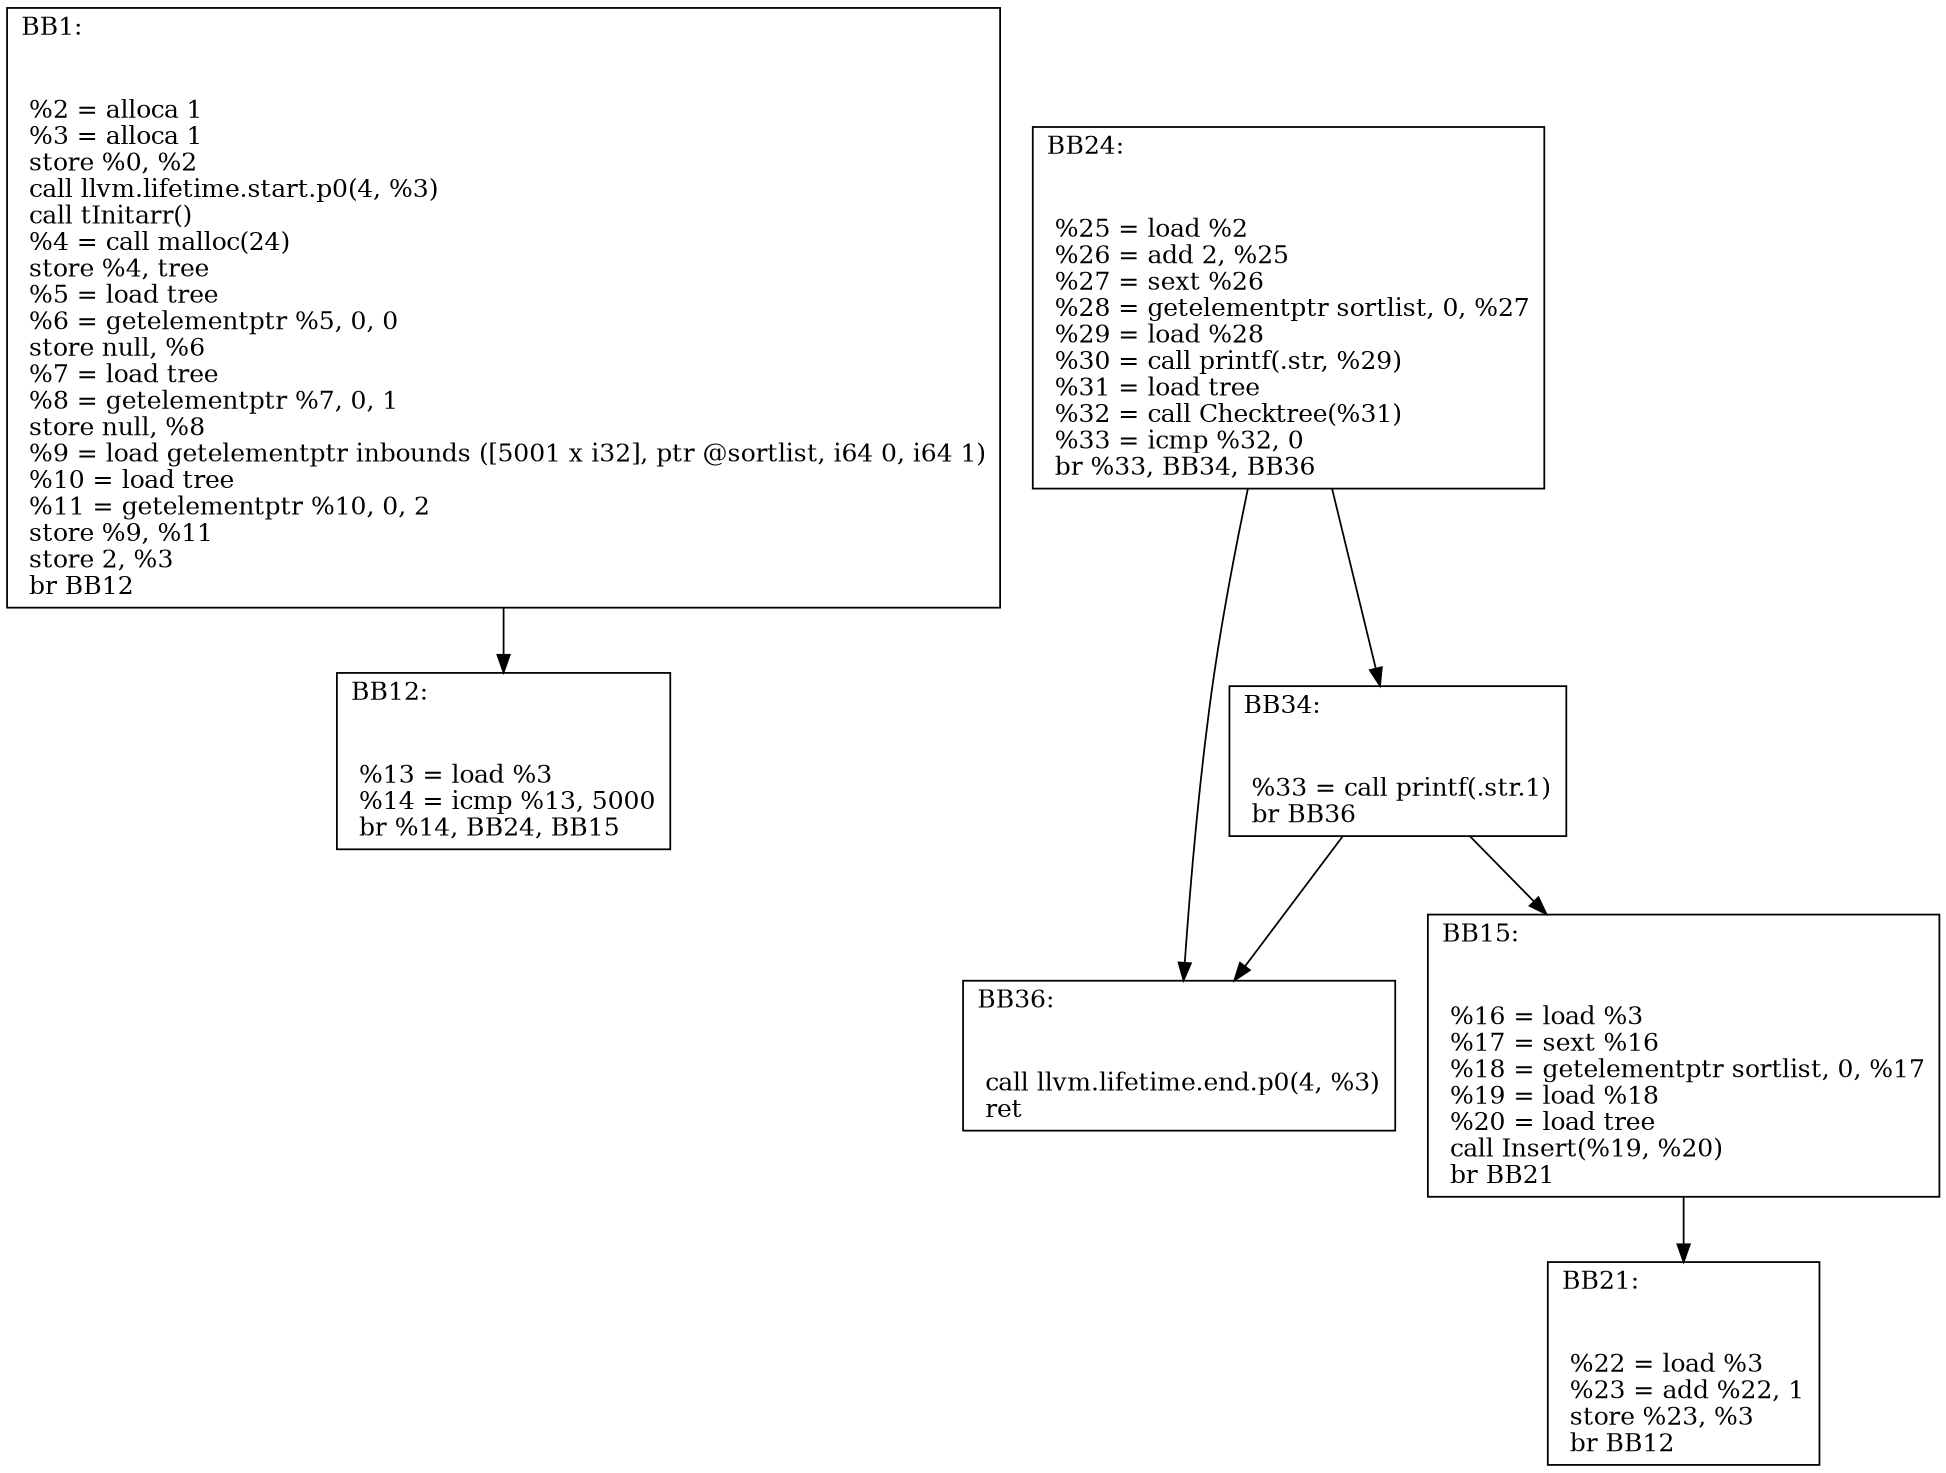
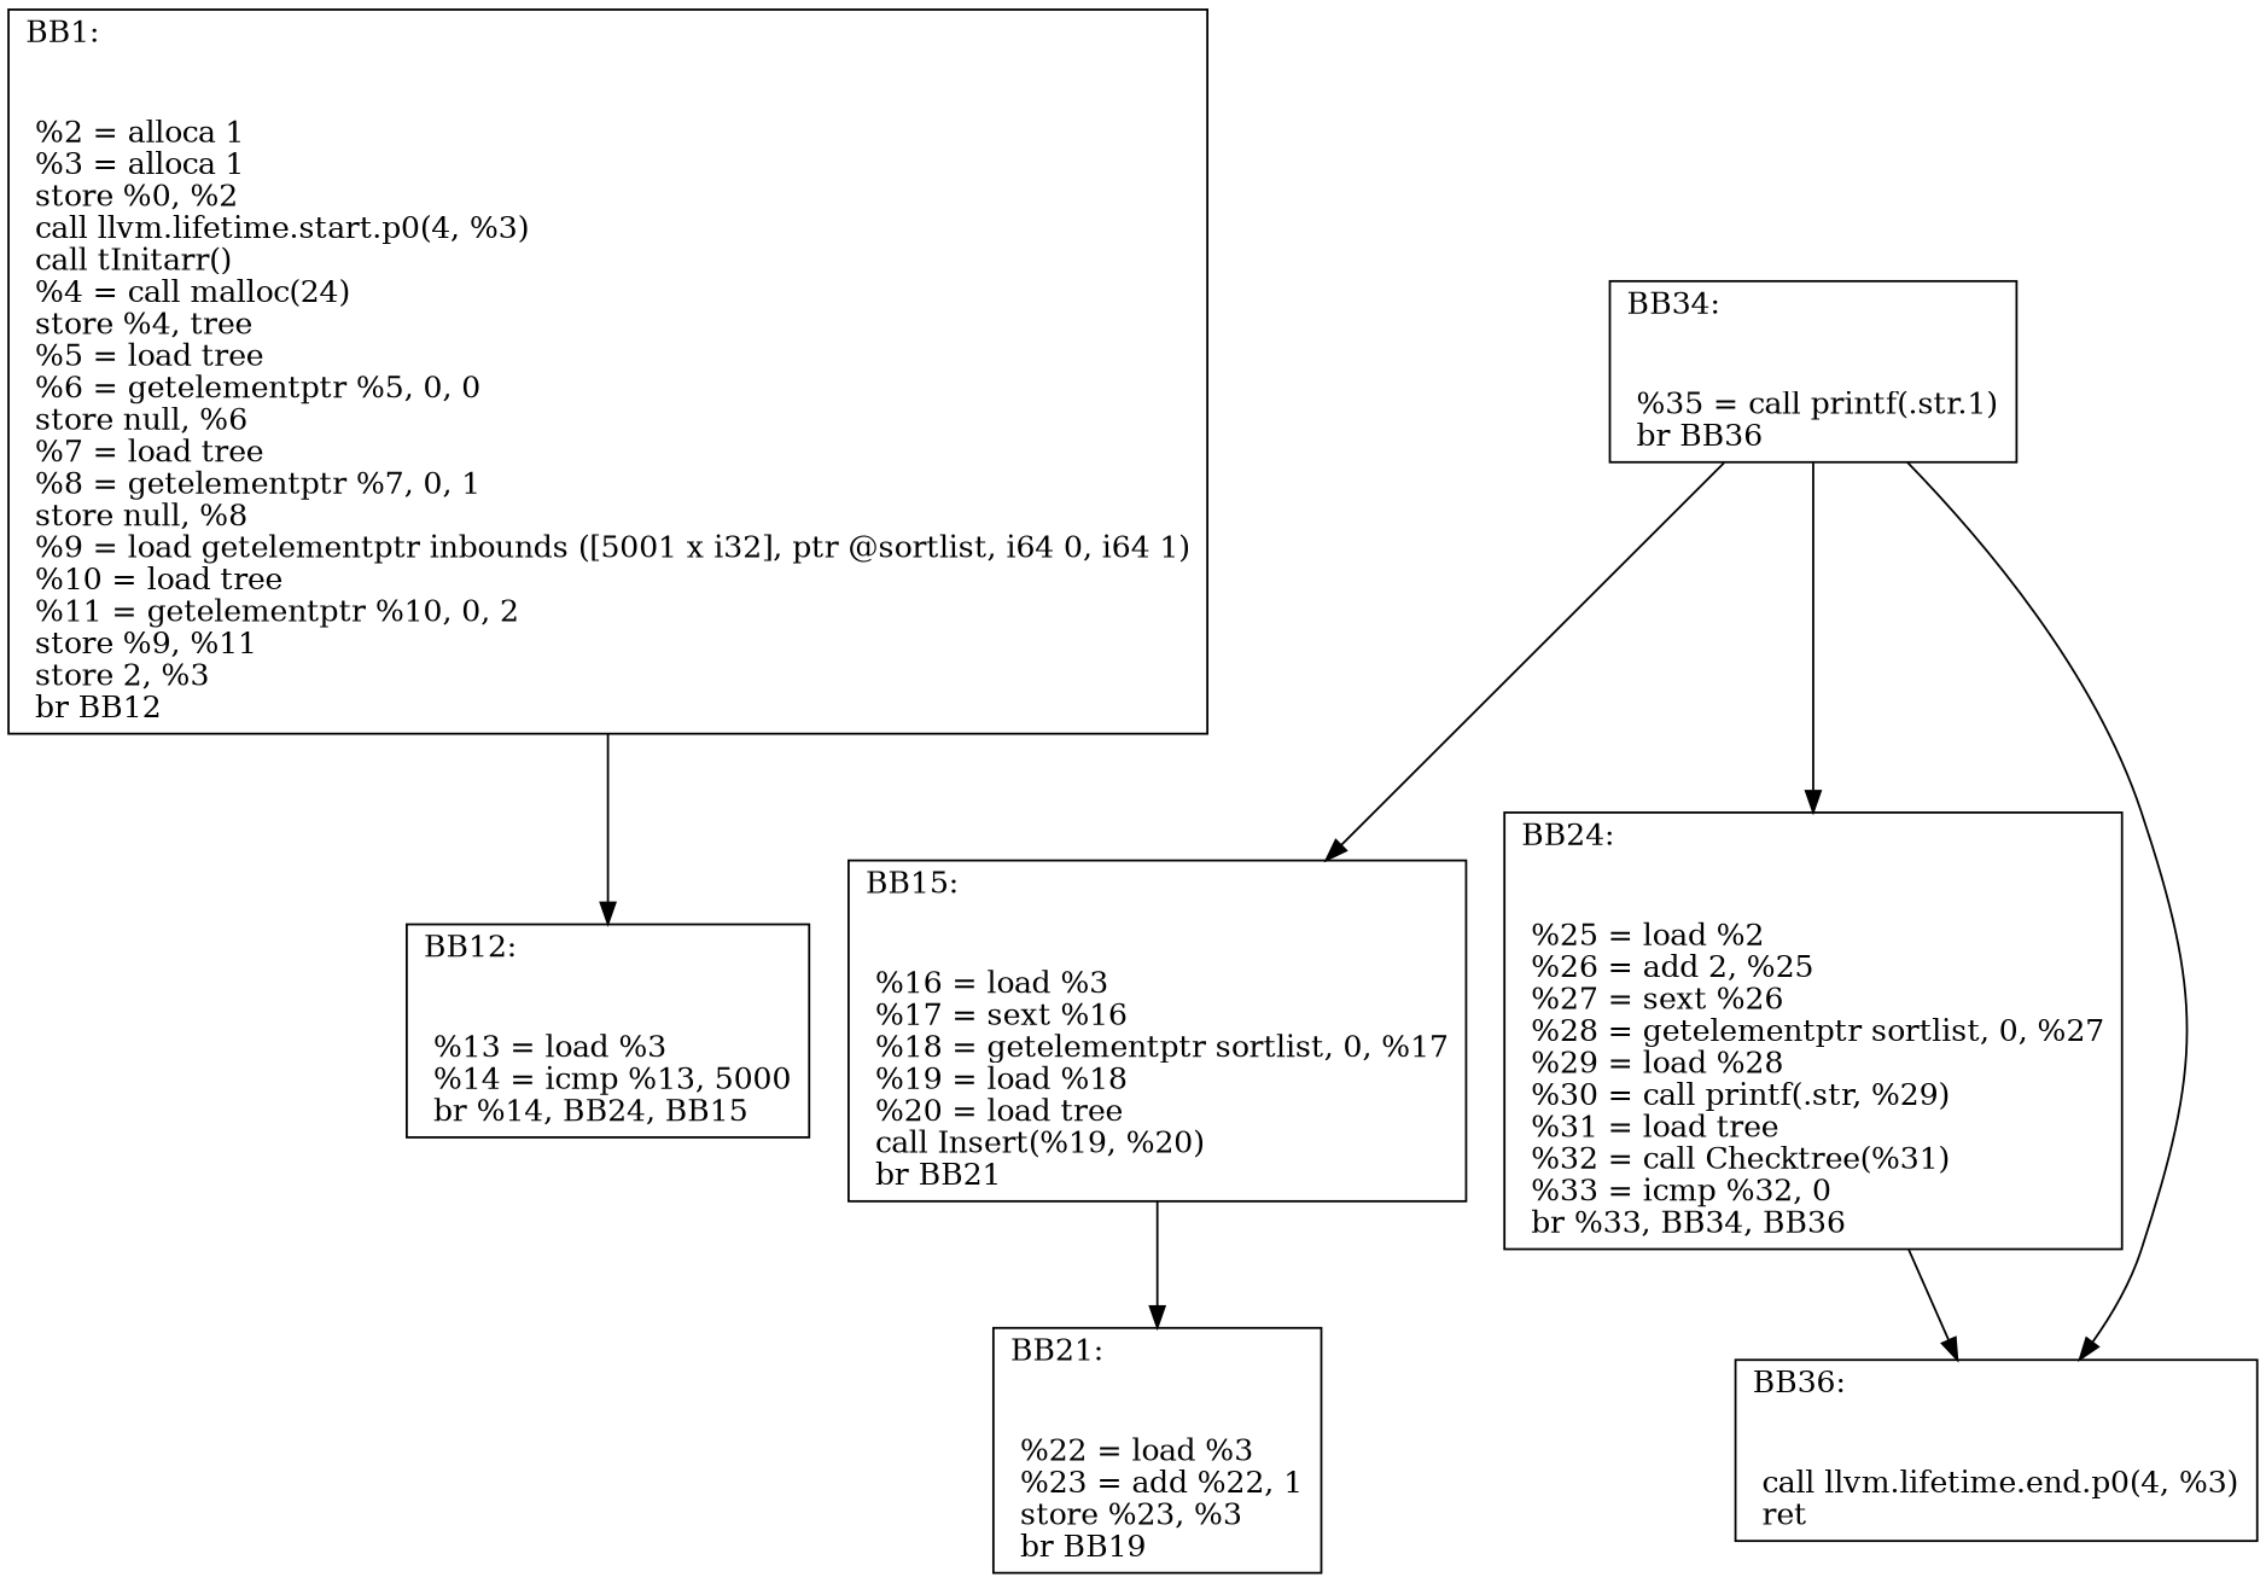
  digraph {
    node [shape=record]
    n1 [label="{BB1:\l\l\n	 %2 = alloca  1\l	 %3 = alloca  1\l	 store  %0,  %2\l	 call llvm.lifetime.start.p0(4, %3)\l	 call tInitarr()\l	 %4 = call malloc(24)\l	 store  %4,  tree\l	 %5 = load  tree\l	 %6 = getelementptr  %5,  0,  0\l	 store  null,  %6\l	 %7 = load  tree\l	 %8 = getelementptr  %7,  0,  1\l	 store  null,  %8\l	 %9 = load  getelementptr inbounds ([5001 x i32], ptr @sortlist, i64 0, i64 1)\l	 %10 = load  tree\l	 %11 = getelementptr  %10,  0,  2\l	 store  %9,  %11\l	 store  2,  %3\l	 br BB12\l	}"]
    n2 [label="{BB12:\l\l\n	 %13 = load  %3\l	 %14 = icmp  %13,  5000\l	 br %14, BB24, BB15\l	}"]
    n3 [label="{BB15:\l\l\n	 %16 = load  %3\l	 %17 = sext  %16\l	 %18 = getelementptr  sortlist,  0,  %17\l	 %19 = load  %18\l	 %20 = load  tree\l	 call Insert(%19, %20)\l	 br BB21\l	}"]
-   n4 [label="{BB21:\l\l\n	 %22 = load  %3\l	 %23 = add  %22,  1\l	 store  %23,  %3\l	 br BB12\l	}"]
+   n4 [label="{BB21:\l\l\n	 %22 = load  %3\l	 %23 = add  %22,  1\l	 store  %23,  %3\l	 br BB19\l	}"]
    n5 [label="{BB24:\l\l\n	 %25 = load  %2\l	 %26 = add  2,  %25\l	 %27 = sext  %26\l	 %28 = getelementptr  sortlist,  0,  %27\l	 %29 = load  %28\l	 %30 = call printf(.str, %29)\l	 %31 = load  tree\l	 %32 = call Checktree(%31)\l	 %33 = icmp  %32,  0\l	 br %33, BB34, BB36\l	}"]
    n6 [label="{BB36:\l\l\n	 call llvm.lifetime.end.p0(4, %3)\l	 ret \l	}"]
-   n7 [label="{BB34:\l\l\n	 %33 = call printf(.str.1)\l	 br BB36\l	}"]
+   n7 [label="{BB34:\l\l\n	 %35 = call printf(.str.1)\l	 br BB36\l	}"]
    n1 -> n2
    n3 -> n4
    n5 -> n6
-   n5 -> n7
+   n7 -> n5
    n7 -> n3
    n7 -> n6
  }
